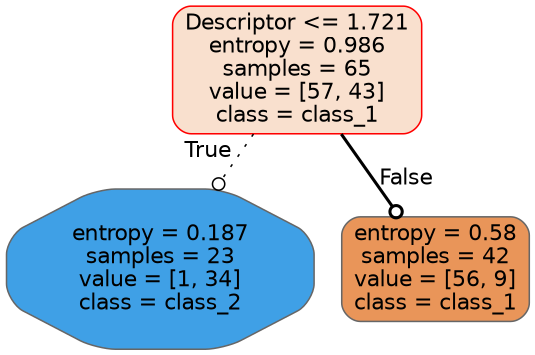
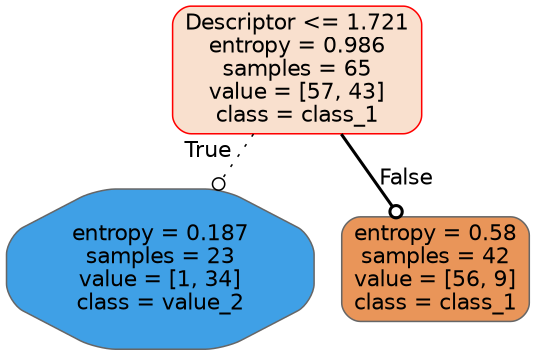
  digraph {
    node [color=gray40 fontname=helvetica shape=box style="filled, rounded"]
    edge [fontname=helvetica labeldistance=2.5 arrowhead=odot]
    n1 [color=red fillcolor="#f9e0ce" label="Descriptor <= 1.721\nentropy = 0.986\nsamples = 65\nvalue = [57, 43]\nclass = class_1"]
-   n2 [fillcolor="#3fa0e6" label="entropy = 0.187\nsamples = 23\nvalue = [1, 34]\nclass = class_2" shape=octagon]
+   n2 [fillcolor="#3fa0e6" label="entropy = 0.187\nsamples = 23\nvalue = [1, 34]\nclass = value_2" shape=octagon]
    n3 [fillcolor="#e99559" label="entropy = 0.58\nsamples = 42\nvalue = [56, 9]\nclass = class_1"]
    n1 -> n2 [headlabel=True labelangle=45 style=dotted]
    n1 -> n3 [headlabel=False labelangle=-45 style=bold]
  }
